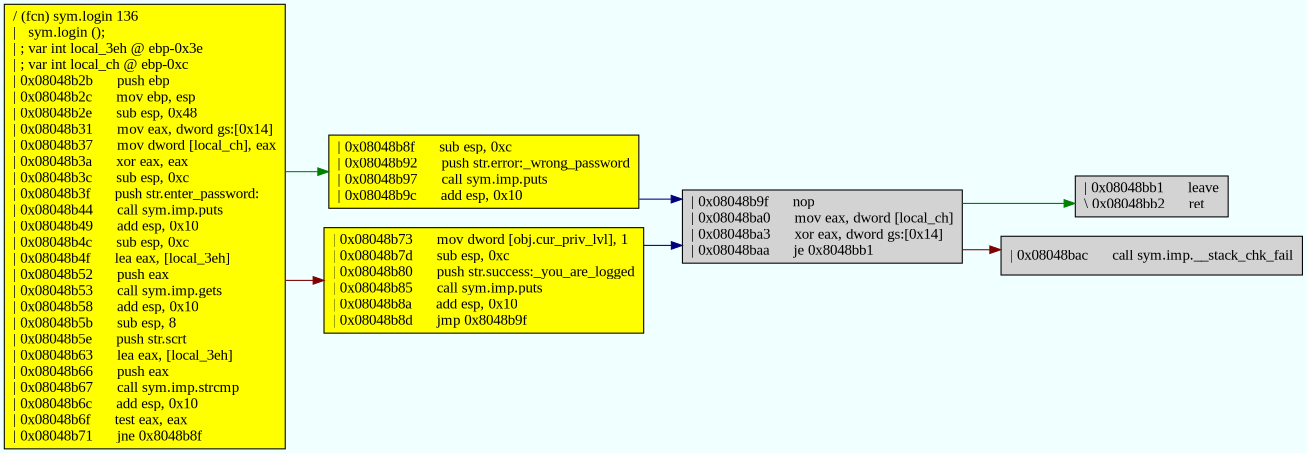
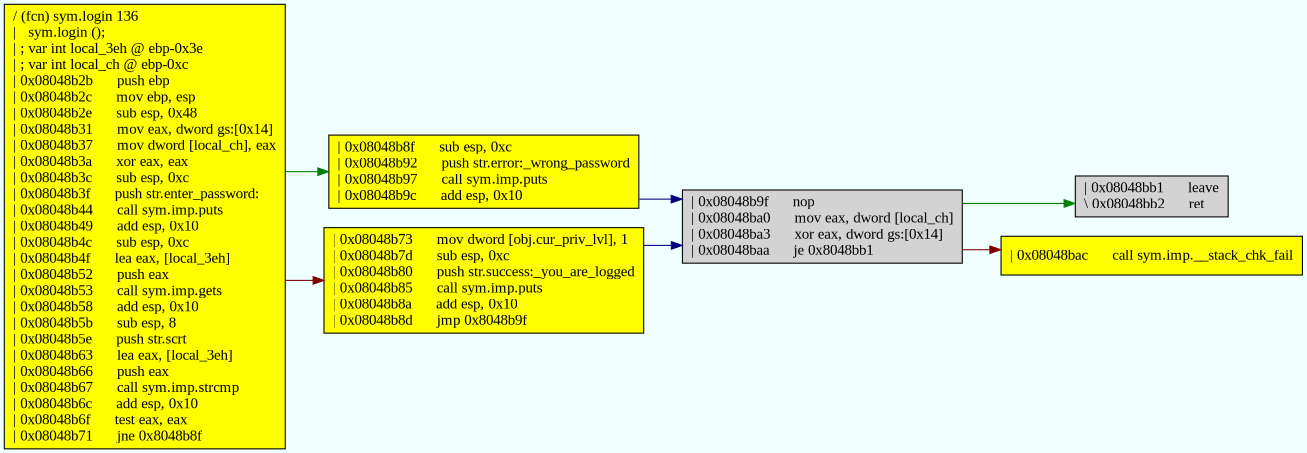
  digraph {
    bgcolor=azure
    fontname="Liberation Serif"
    fontsize=8
    splines=ortho
    rankdir=LR
    node [fillcolor=yellow shape=box style=filled fontname="Liberation Serif"]
    edge [arrowhead=normal color="#007f00" fontname="Liberation Serif"]
    n1 [label="/ (fcn) sym.login 136\l|   sym.login ();\l| ; var int local_3eh @ ebp-0x3e\l| ; var int local_ch @ ebp-0xc\l| 0x08048b2b      push ebp\l| 0x08048b2c      mov ebp, esp\l| 0x08048b2e      sub esp, 0x48\l| 0x08048b31      mov eax, dword gs:[0x14]\l| 0x08048b37      mov dword [local_ch], eax\l| 0x08048b3a      xor eax, eax\l| 0x08048b3c      sub esp, 0xc\l| 0x08048b3f      push str.enter_password:\l| 0x08048b44      call sym.imp.puts\l| 0x08048b49      add esp, 0x10\l| 0x08048b4c      sub esp, 0xc\l| 0x08048b4f      lea eax, [local_3eh]\l| 0x08048b52      push eax\l| 0x08048b53      call sym.imp.gets\l| 0x08048b58      add esp, 0x10\l| 0x08048b5b      sub esp, 8\l| 0x08048b5e      push str.scrt\l| 0x08048b63      lea eax, [local_3eh]\l| 0x08048b66      push eax\l| 0x08048b67      call sym.imp.strcmp\l| 0x08048b6c      add esp, 0x10\l| 0x08048b6f      test eax, eax\l| 0x08048b71      jne 0x8048b8f\l"]
    n2 [label="| 0x08048b8f      sub esp, 0xc\l| 0x08048b92      push str.error:_wrong_password\l| 0x08048b97      call sym.imp.puts\l| 0x08048b9c      add esp, 0x10\l"]
    n3 [label="| 0x08048b73      mov dword [obj.cur_priv_lvl], 1\l| 0x08048b7d      sub esp, 0xc\l| 0x08048b80      push str.success:_you_are_logged\l| 0x08048b85      call sym.imp.puts\l| 0x08048b8a      add esp, 0x10\l| 0x08048b8d      jmp 0x8048b9f\l"]
    n4 [fillcolor=lightgray label="| 0x08048b9f      nop\l| 0x08048ba0      mov eax, dword [local_ch]\l| 0x08048ba3      xor eax, dword gs:[0x14]\l| 0x08048baa      je 0x8048bb1\l"]
    n5 [fillcolor=lightgray label="| 0x08048bb1      leave\l\\ 0x08048bb2      ret\l"]
-   n6 [fillcolor=lightgray label="| 0x08048bac      call sym.imp.__stack_chk_fail\l"]
+   n6 [label="| 0x08048bac      call sym.imp.__stack_chk_fail\l"]
    n1 -> n2
    n1 -> n3 [color="#7f0000"]
    n2 -> n4 [color="#00007f"]
    n3 -> n4 [color="#00007f"]
    n4 -> n5
    n4 -> n6 [color="#7f0000"]
  }
